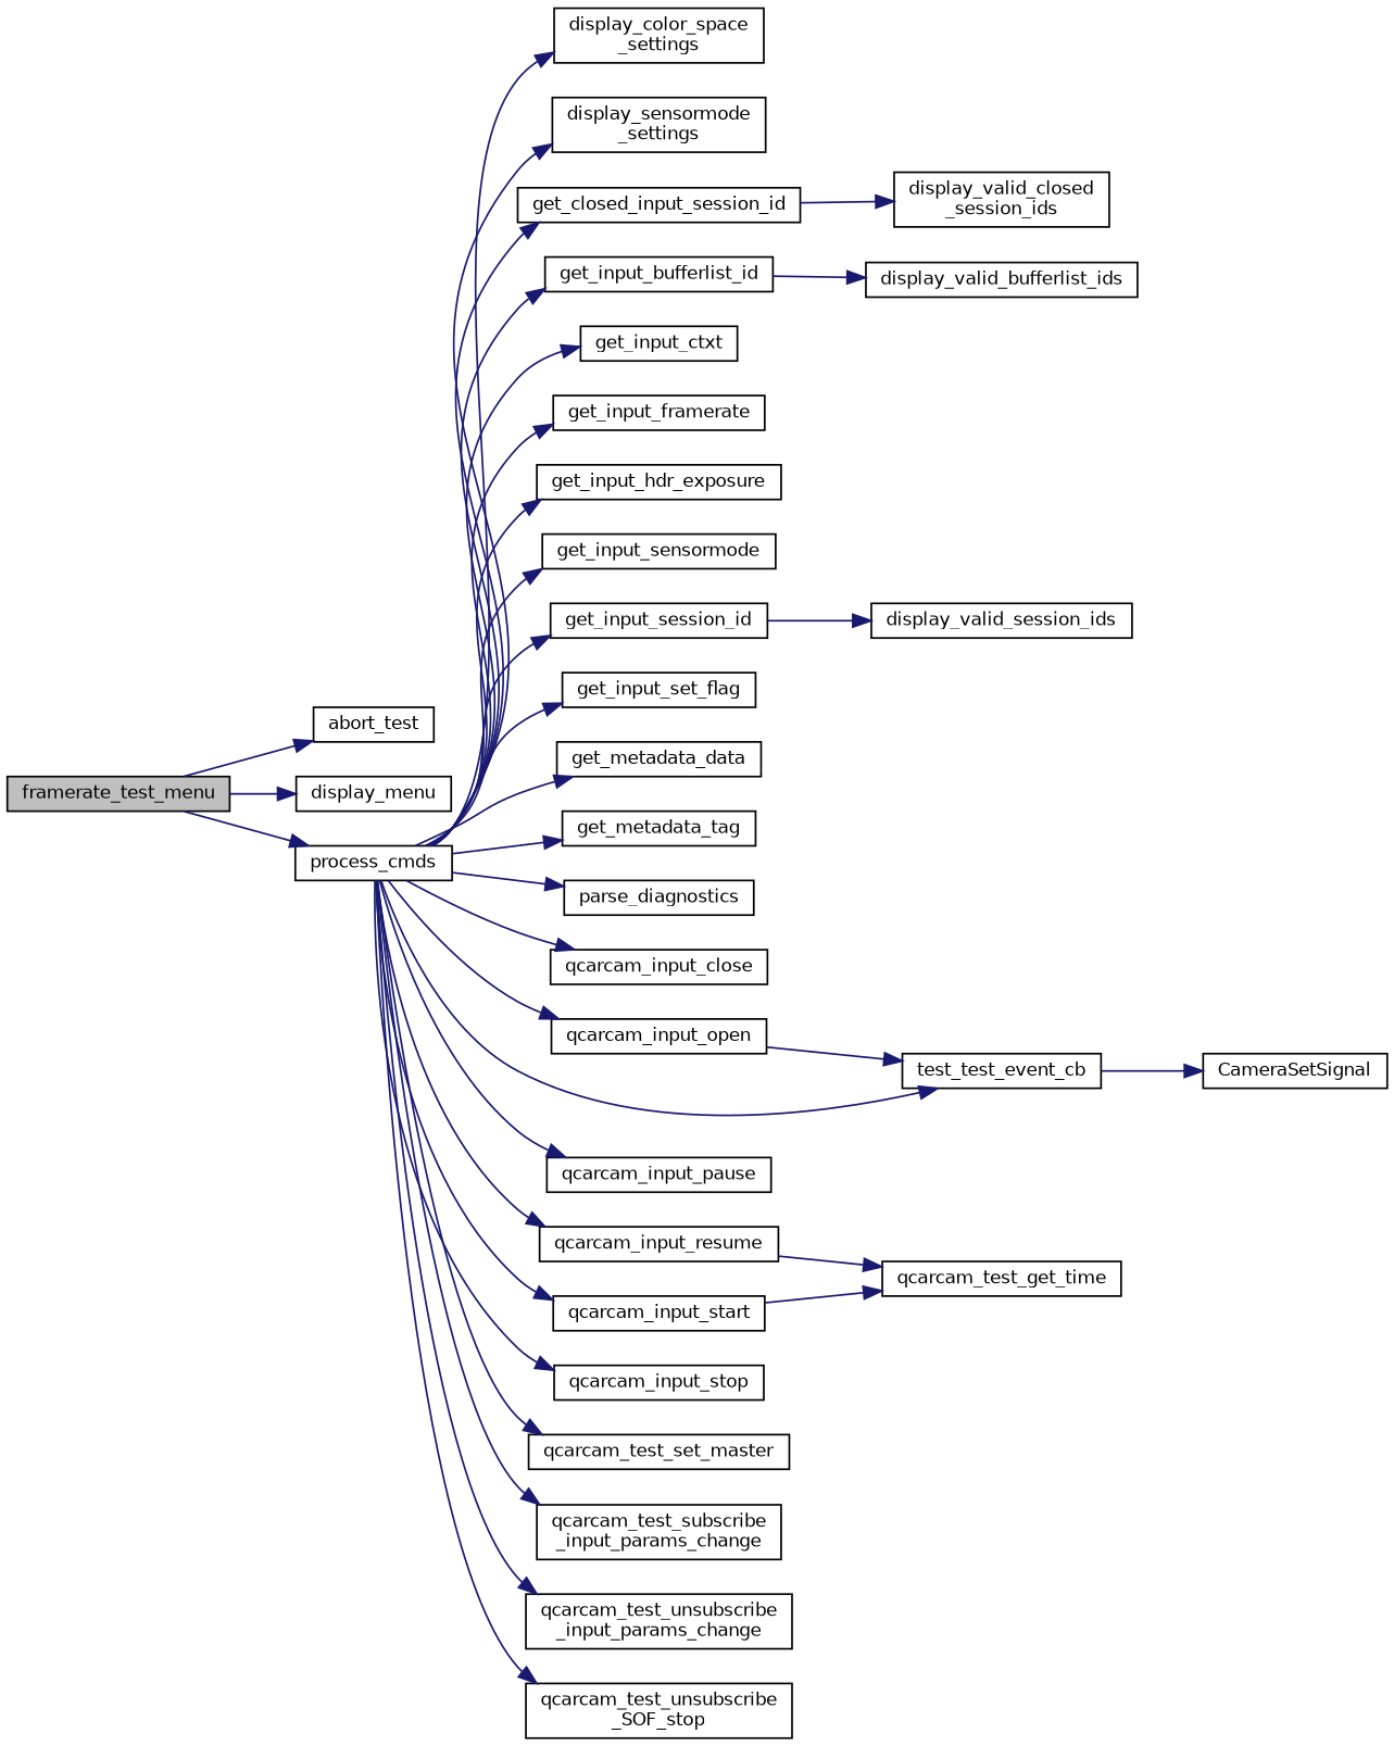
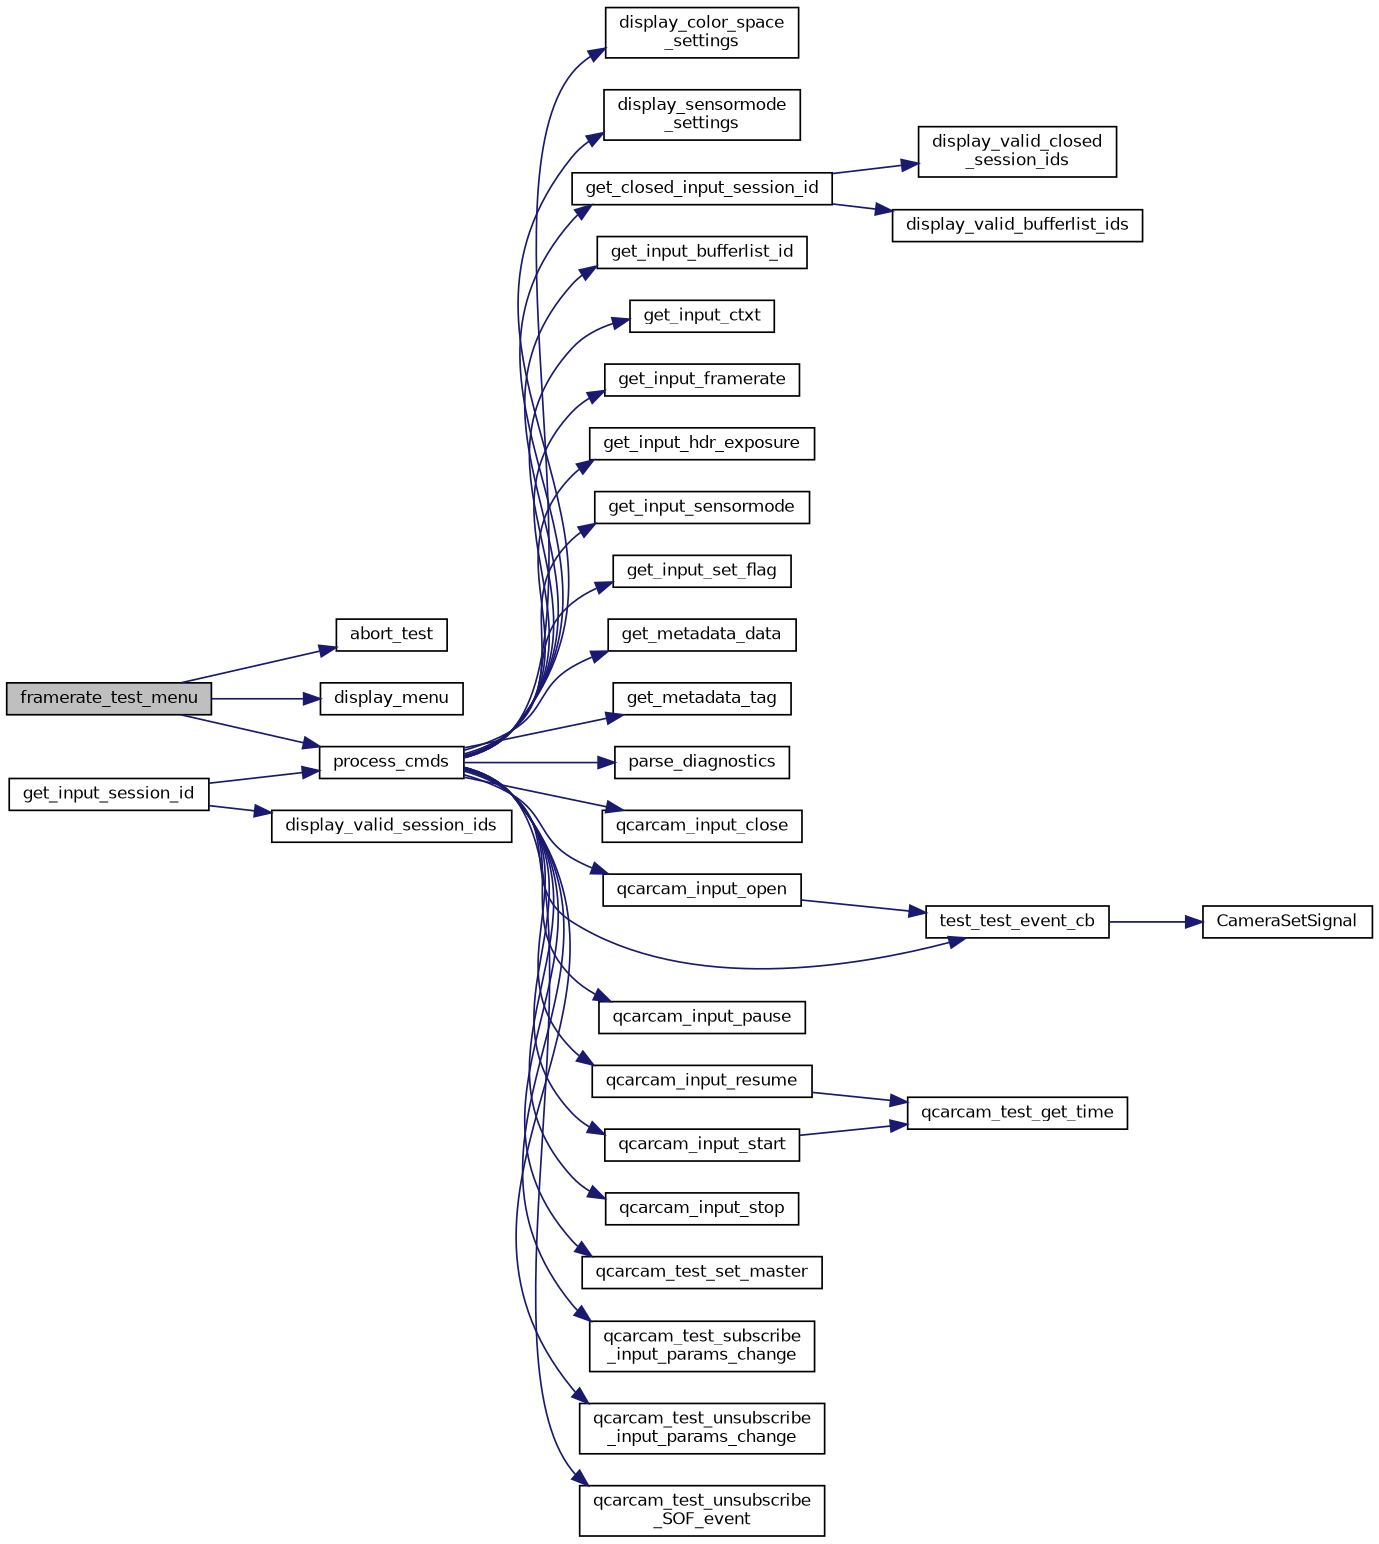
  digraph {
    rankdir=LR
    node [color=black fillcolor=white fontname=Helvetica fontsize=10 shape=record style=filled]
    edge [color=midnightblue fontname=Helvetica fontsize=10 labelfontname=Helvetica labelfontsize=10 style=solid]
    n1 [fillcolor=grey75 fontcolor=black height=0.2 label=framerate_test_menu width=0.4]
    n2 [height=0.2 label=abort_test width=0.4]
    n3 [height=0.2 label=display_menu width=0.4]
    n4 [height=0.2 label=process_cmds width=0.4]
    n5 [height=0.2 label="display_color_space\l_settings" width=0.4]
    n6 [height=0.2 label="display_sensormode\l_settings" width=0.4]
    n7 [height=0.2 label=get_closed_input_session_id width=0.4]
    n8 [height=0.2 label=get_input_bufferlist_id width=0.4]
    n9 [height=0.2 label=get_input_ctxt width=0.4]
    n10 [height=0.2 label=get_input_framerate width=0.4]
    n11 [height=0.2 label=get_input_hdr_exposure width=0.4]
    n12 [height=0.2 label=get_input_sensormode width=0.4]
    n13 [height=0.2 label=get_input_session_id width=0.4]
    n14 [height=0.2 label=get_input_set_flag width=0.4]
    n15 [height=0.2 label=get_metadata_data width=0.4]
    n16 [height=0.2 label=get_metadata_tag width=0.4]
    n17 [height=0.2 label=parse_diagnostics width=0.4]
    n18 [height=0.2 label=qcarcam_input_close width=0.4]
    n19 [height=0.2 label=qcarcam_input_open width=0.4]
    n20 [height=0.2 label=test_test_event_cb width=0.4]
    n21 [height=0.2 label=qcarcam_input_pause width=0.4]
    n22 [height=0.2 label=qcarcam_input_resume width=0.4]
    n23 [height=0.2 label=qcarcam_input_start width=0.4]
    n24 [height=0.2 label=qcarcam_input_stop width=0.4]
    n25 [height=0.2 label=qcarcam_test_set_master width=0.4]
    n26 [height=0.2 label="qcarcam_test_subscribe\l_input_params_change" width=0.4]
    n27 [height=0.2 label="qcarcam_test_unsubscribe\l_input_params_change" width=0.4]
-   n28 [height=0.2 label="qcarcam_test_unsubscribe\l_SOF_stop" width=0.4]
+   n28 [height=0.2 label="qcarcam_test_unsubscribe\l_SOF_event" width=0.4]
    n29 [height=0.2 label="display_valid_closed\l_session_ids" width=0.4]
    n30 [height=0.2 label=display_valid_bufferlist_ids width=0.4]
    n31 [height=0.2 label=display_valid_session_ids width=0.4]
    n32 [height=0.2 label=CameraSetSignal width=0.4]
    n33 [height=0.2 label=qcarcam_test_get_time width=0.4]
    n1 -> n2
    n1 -> n3
    n1 -> n4
    n4 -> n5
    n4 -> n6
    n4 -> n7
    n4 -> n8
    n4 -> n9
    n4 -> n10
    n4 -> n11
    n4 -> n12
-   n4 -> n13
+   n13 -> n4
    n4 -> n14
    n4 -> n15
    n4 -> n16
    n4 -> n17
    n4 -> n18
    n4 -> n19
    n4 -> n20
    n4 -> n21
    n4 -> n22
    n4 -> n23
    n4 -> n24
    n4 -> n25
    n4 -> n26
    n4 -> n27
    n4 -> n28
    n7 -> n29
-   n8 -> n30
+   n7 -> n30
    n13 -> n31
    n19 -> n20
    n20 -> n32
    n22 -> n33
    n23 -> n33
  }
